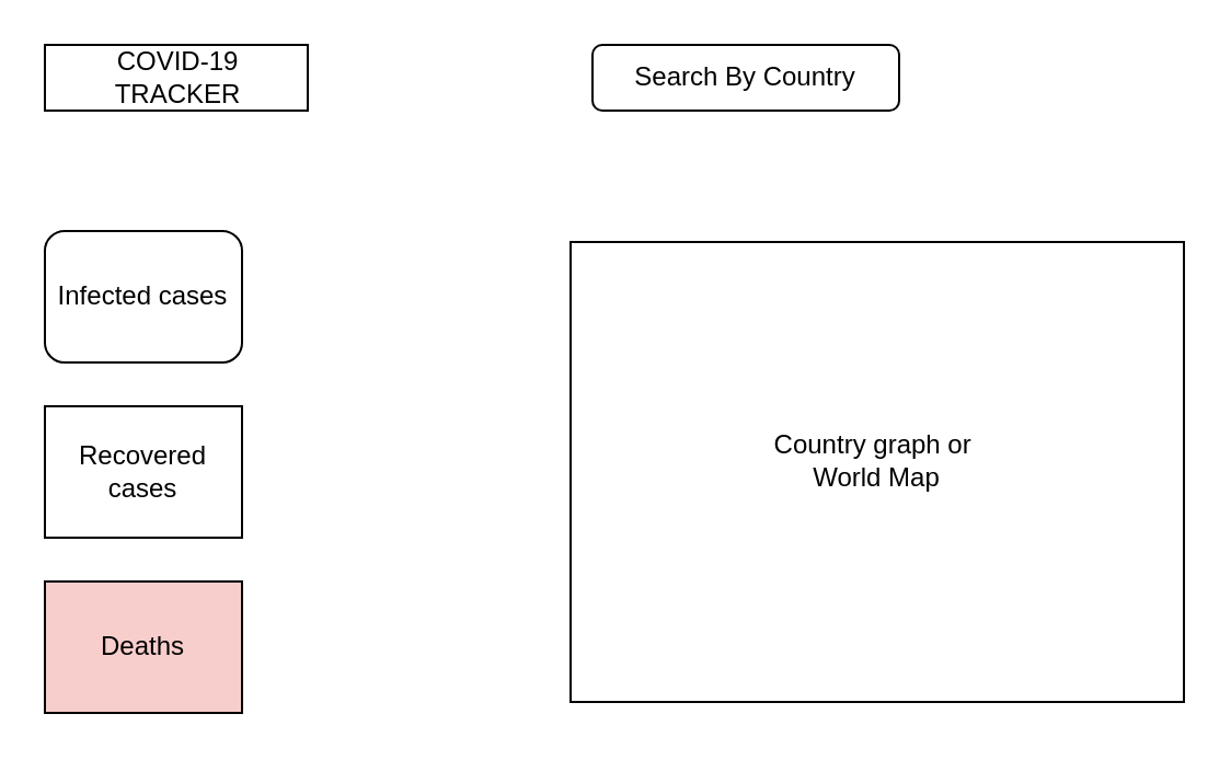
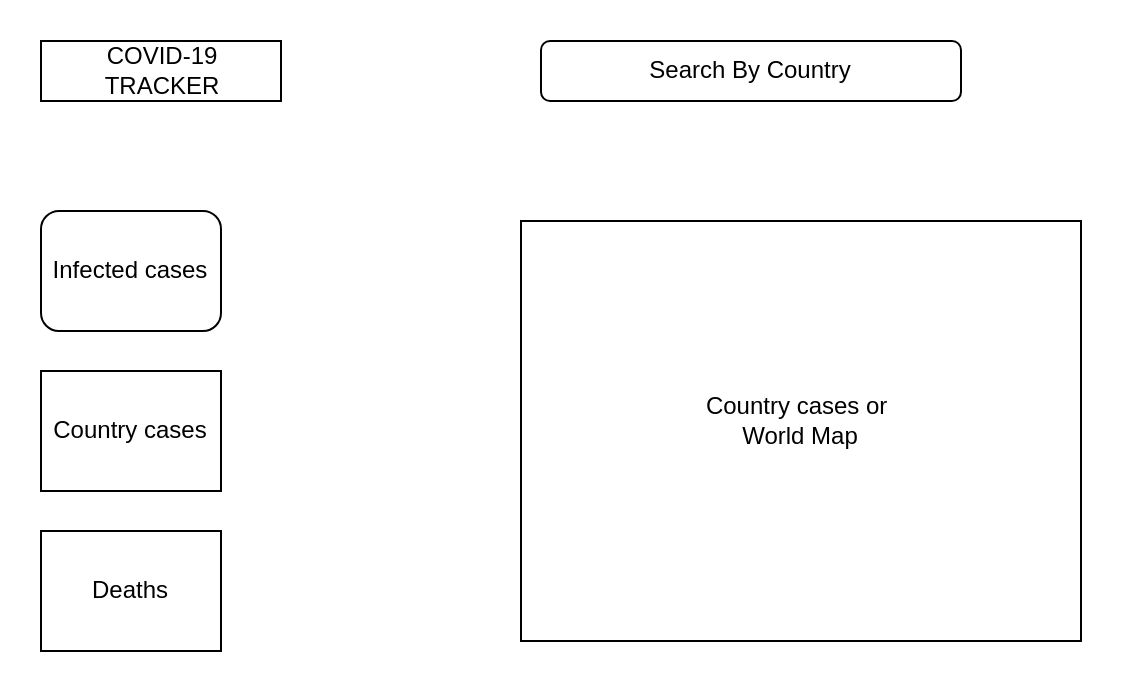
  <mxCell id="0" />
  <mxCell id="1" parent="0" />
  <mxCell id="2" value="" style="rounded=0;whiteSpace=wrap;html=1;" vertex="1" parent="1"><mxGeometry x="20" y="20" width="120" height="30" as="geometry" /></mxCell>
  <mxCell id="3" value="COVID-19 TRACKER&lt;br&gt;" style="text;html=1;strokeColor=none;fillColor=none;align=center;verticalAlign=middle;whiteSpace=wrap;rounded=0;" vertex="1" parent="1"><mxGeometry x="80" y="25" height="20" as="geometry" /></mxCell>
- <mxCell id="4" value="Search By Country" style="rounded=1;whiteSpace=wrap;html=1;" vertex="1" parent="1"><mxGeometry x="270" y="20" width="140" height="30" as="geometry" /></mxCell>
+ <mxCell id="4" value="Search By Country" style="rounded=1;whiteSpace=wrap;html=1;" vertex="1" parent="1"><mxGeometry x="270" y="20" width="210" height="30" as="geometry" /></mxCell>
  <mxCell id="5" value="" style="rounded=0;whiteSpace=wrap;html=1;" vertex="1" parent="1"><mxGeometry x="260" y="110" width="280" height="210" as="geometry" /></mxCell>
- <mxCell id="6" value="Country graph or&amp;nbsp;&lt;br&gt;World Map" style="text;html=1;strokeColor=none;fillColor=none;align=center;verticalAlign=middle;whiteSpace=wrap;rounded=0;" vertex="1" parent="1"><mxGeometry x="330" y="182.5" width="140" height="55" as="geometry" /></mxCell>
+ <mxCell id="6" value="Country cases or&amp;nbsp;&lt;br&gt;World Map" style="text;html=1;strokeColor=none;fillColor=none;align=center;verticalAlign=middle;whiteSpace=wrap;rounded=0;" vertex="1" parent="1"><mxGeometry x="330" y="182.5" width="140" height="55" as="geometry" /></mxCell>
  <mxCell id="7" value="Infected cases" style="whiteSpace=wrap;html=1;rounded=1;" vertex="1" parent="1"><mxGeometry x="20" y="105" width="90" height="60" as="geometry" /></mxCell>
- <mxCell id="8" value="Recovered cases" style="rounded=0;whiteSpace=wrap;html=1;" vertex="1" parent="1"><mxGeometry x="20" y="185" width="90" height="60" as="geometry" /></mxCell>
- <mxCell id="9" value="Deaths" style="rounded=0;whiteSpace=wrap;html=1;fillColor=#f8cecc;" vertex="1" parent="1"><mxGeometry x="20" y="265" width="90" height="60" as="geometry" /></mxCell>
+ <mxCell id="8" value="Country cases" style="rounded=0;whiteSpace=wrap;html=1;" vertex="1" parent="1"><mxGeometry x="20" y="185" width="90" height="60" as="geometry" /></mxCell>
+ <mxCell id="9" value="Deaths" style="rounded=0;whiteSpace=wrap;html=1;" vertex="1" parent="1"><mxGeometry x="20" y="265" width="90" height="60" as="geometry" /></mxCell>
